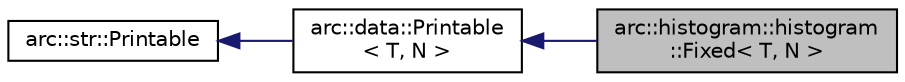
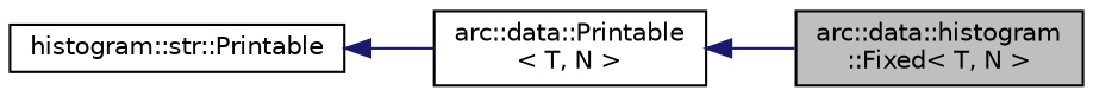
  digraph {
    rankdir=LR
    node [color=black fontname=Helvetica fontsize=10 shape=record]
    edge [color=midnightblue dir=back fontname=Helvetica fontsize=10 labelfontname=Helvetica labelfontsize=10 style=solid]
-   n1 [fillcolor=grey75 fontcolor=black height=0.2 label="arc::histogram::histogram\l::Fixed\< T, N \>" style=filled width=0.4]
+   n1 [fillcolor=grey75 fontcolor=black height=0.2 label="arc::data::histogram\l::Fixed\< T, N \>" style=filled width=0.4]
    n2 [height=0.2 label="arc::data::Printable\l\< T, N \>" width=0.4]
-   n3 [height=0.2 label="arc::str::Printable" width=0.4]
+   n3 [height=0.2 label="histogram::str::Printable" width=0.4]
    n2 -> n1
    n3 -> n2
  }
